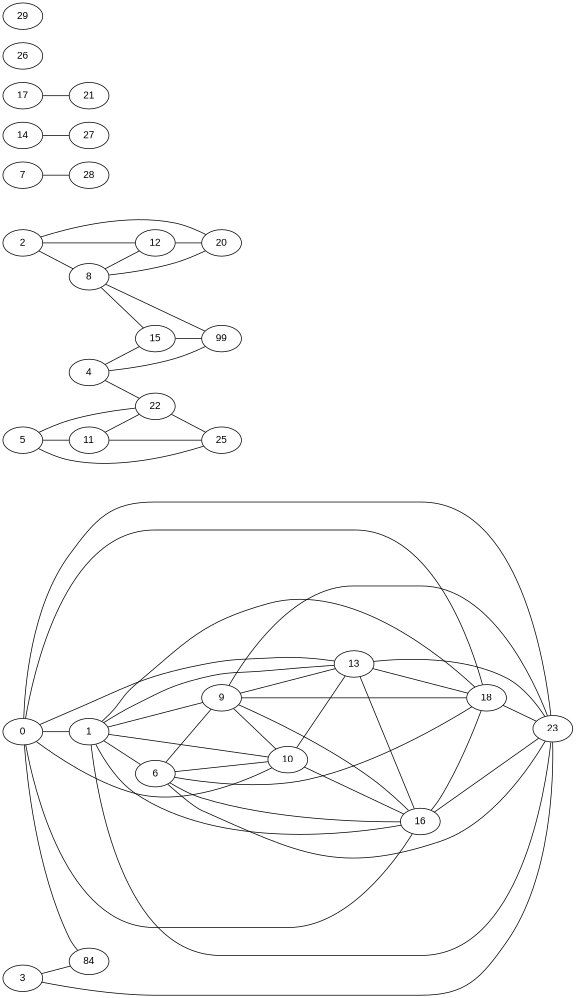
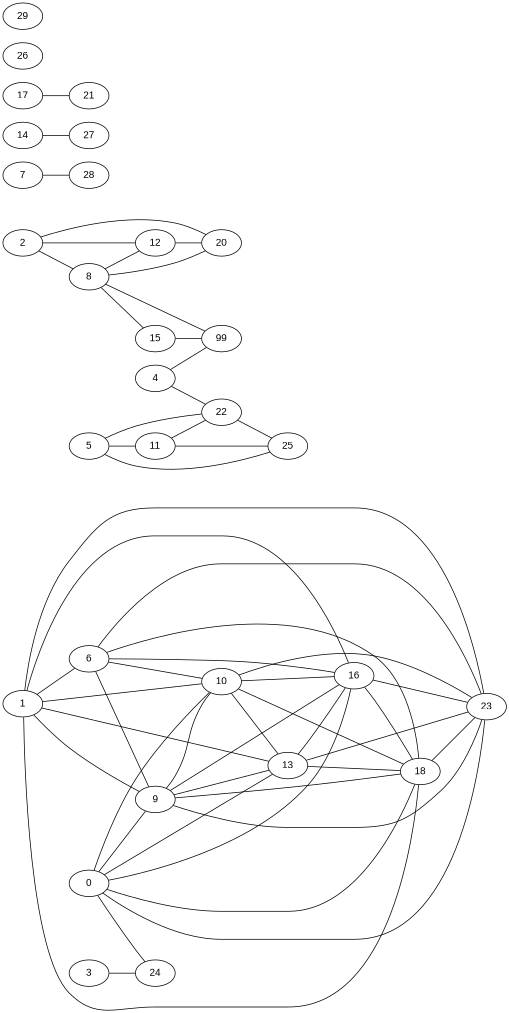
  graph {
    fontname="Liberation Sans"
    rankdir=LR
    node [fontname="Liberation Sans"]
    edge [fontname="Liberation Sans"]
    0
    1
    10
    13
    16
    18
    23
-   24 [label=84]
+   24
    6
    9
    2
    8
    12
    20
    15
    n16 [label=99]
    3
    4
    22
    25
    5
    11
    7
    28
    14
    27
    17
    21
    26
    29
-   0 -- 1
+   0 -- 9
    0 -- 10
    0 -- 13
    0 -- 16
    0 -- 18
    0 -- 23
    0 -- 24
    1 -- 10
    1 -- 13
    1 -- 16
    1 -- 18
    1 -- 23
    1 -- 6
    1 -- 9
    10 -- 13
    10 -- 16
-   3 -- 23
+   10 -- 18
+   10 -- 23
    13 -- 16
    13 -- 18
    13 -- 23
    16 -- 18
    16 -- 23
    18 -- 23
    6 -- 10
    6 -- 16
    6 -- 18
    6 -- 23
    6 -- 9
    9 -- 10
    9 -- 13
    9 -- 16
    9 -- 18
    9 -- 23
    2 -- 8
    2 -- 12
    2 -- 20
    8 -- 12
    8 -- 20
    8 -- 15
    8 -- n16
    12 -- 20
    15 -- n16
    3 -- 24
-   4 -- 15
    4 -- n16
    4 -- 22
    22 -- 25
    5 -- 22
    5 -- 25
    5 -- 11
    11 -- 22
    11 -- 25
    7 -- 28
    14 -- 27
    17 -- 21
  }
